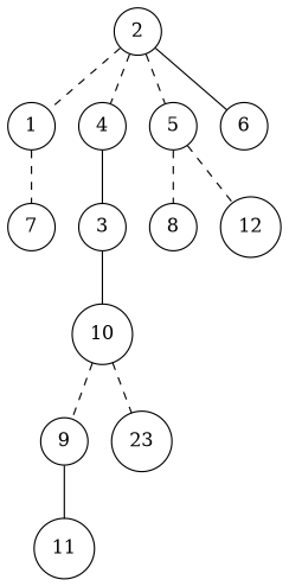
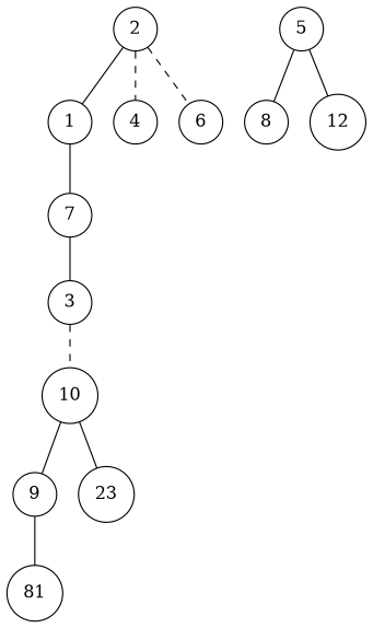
  digraph {
    node [shape=circle]
    edge [dir=none style=dashed]
    1
    7
    3
    2
    4
    5
    6
    8
    12
    10
    9
    n12 [label=23]
-   11
-   1 -> 7
-   4 -> 3 [style=""]
-   3 -> 10 [style=solid]
-   2 -> 1
+   11 [label=81]
+   1 -> 7 [style=solid]
+   7 -> 3 [style=""]
+   3 -> 10
+   2 -> 1 [style=""]
    2 -> 4
-   2 -> 5
-   2 -> 6 [style=solid]
-   5 -> 8
-   5 -> 12
-   10 -> 9
-   10 -> n12
+   2 -> 6
+   5 -> 8 [style=solid]
+   5 -> 12 [style=""]
+   10 -> 9 [style=""]
+   10 -> n12 [style=""]
    9 -> 11 [style=solid]
  }
